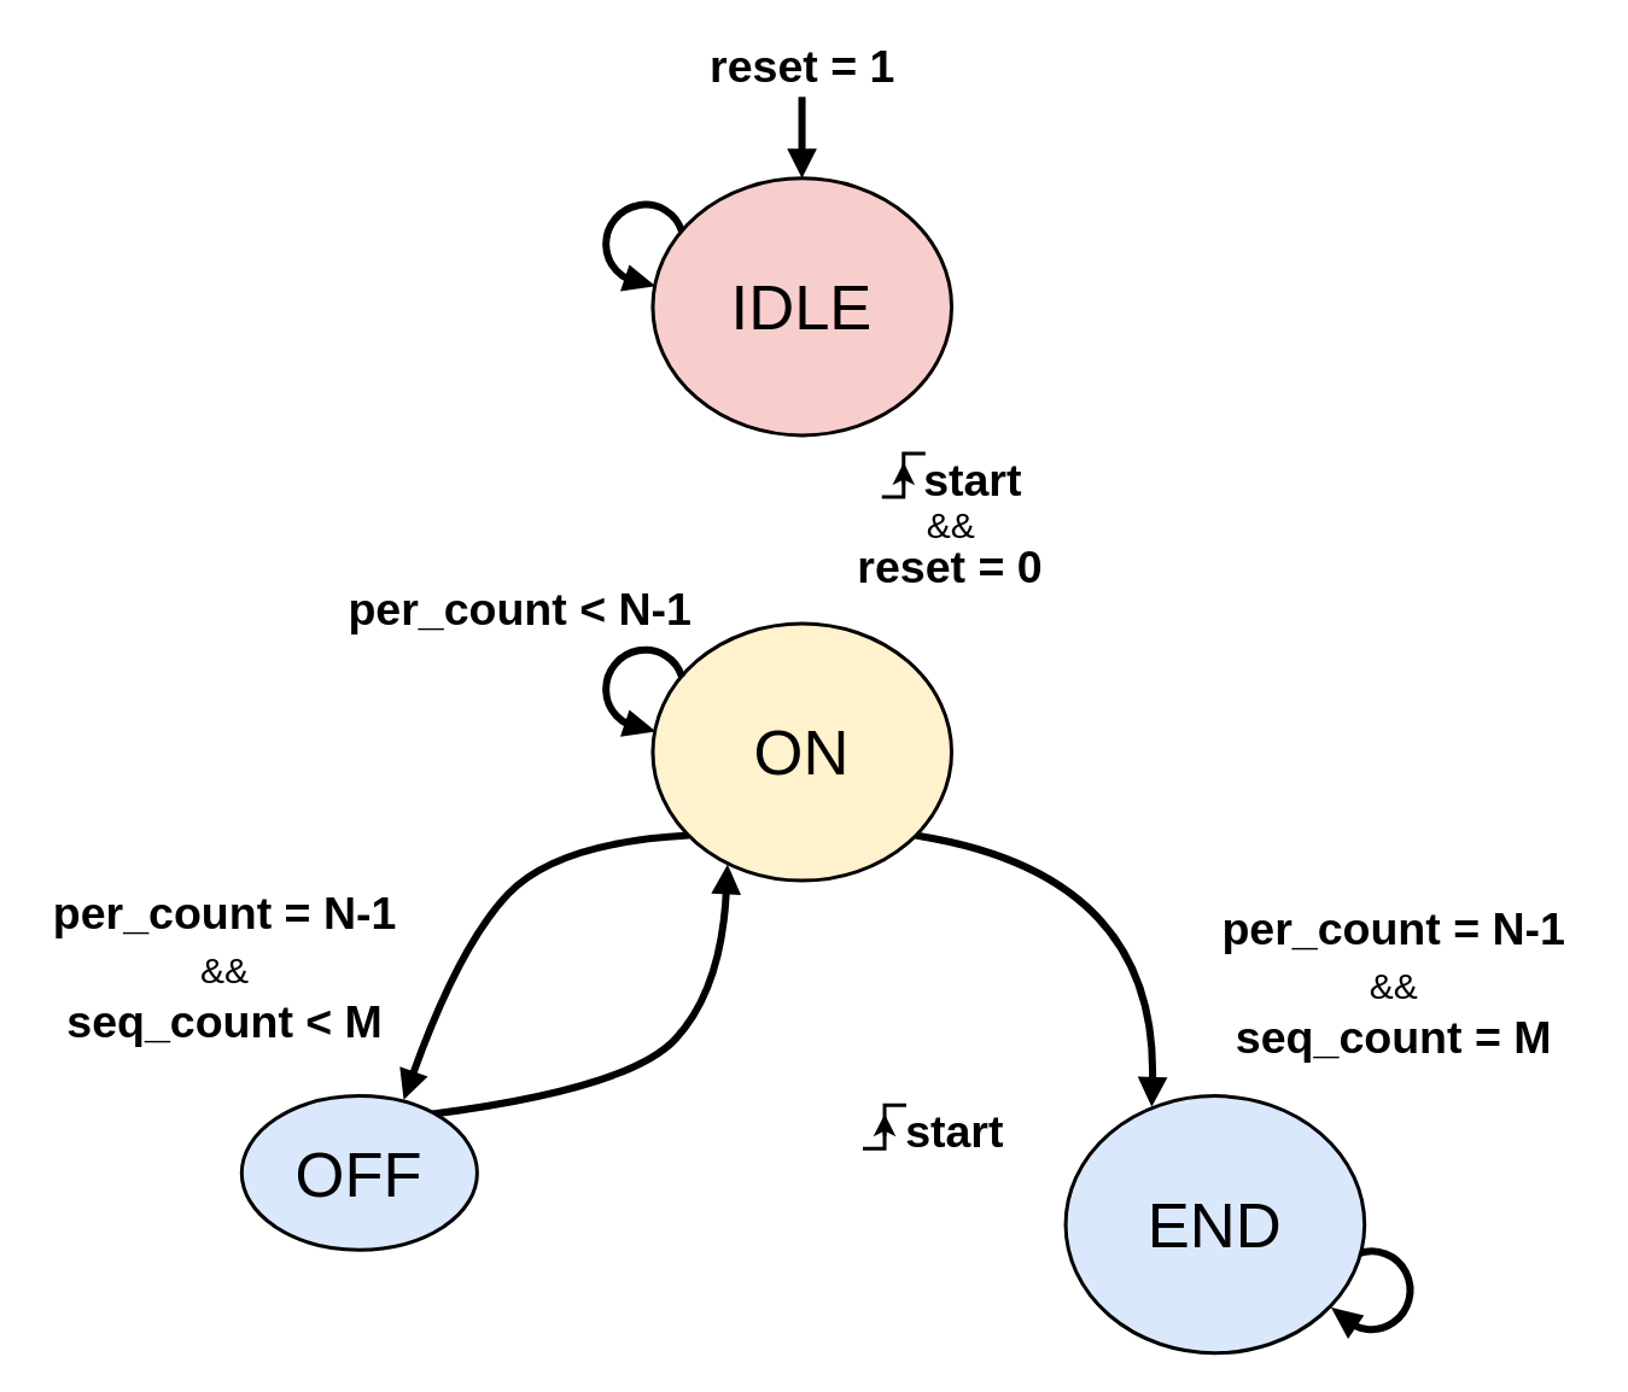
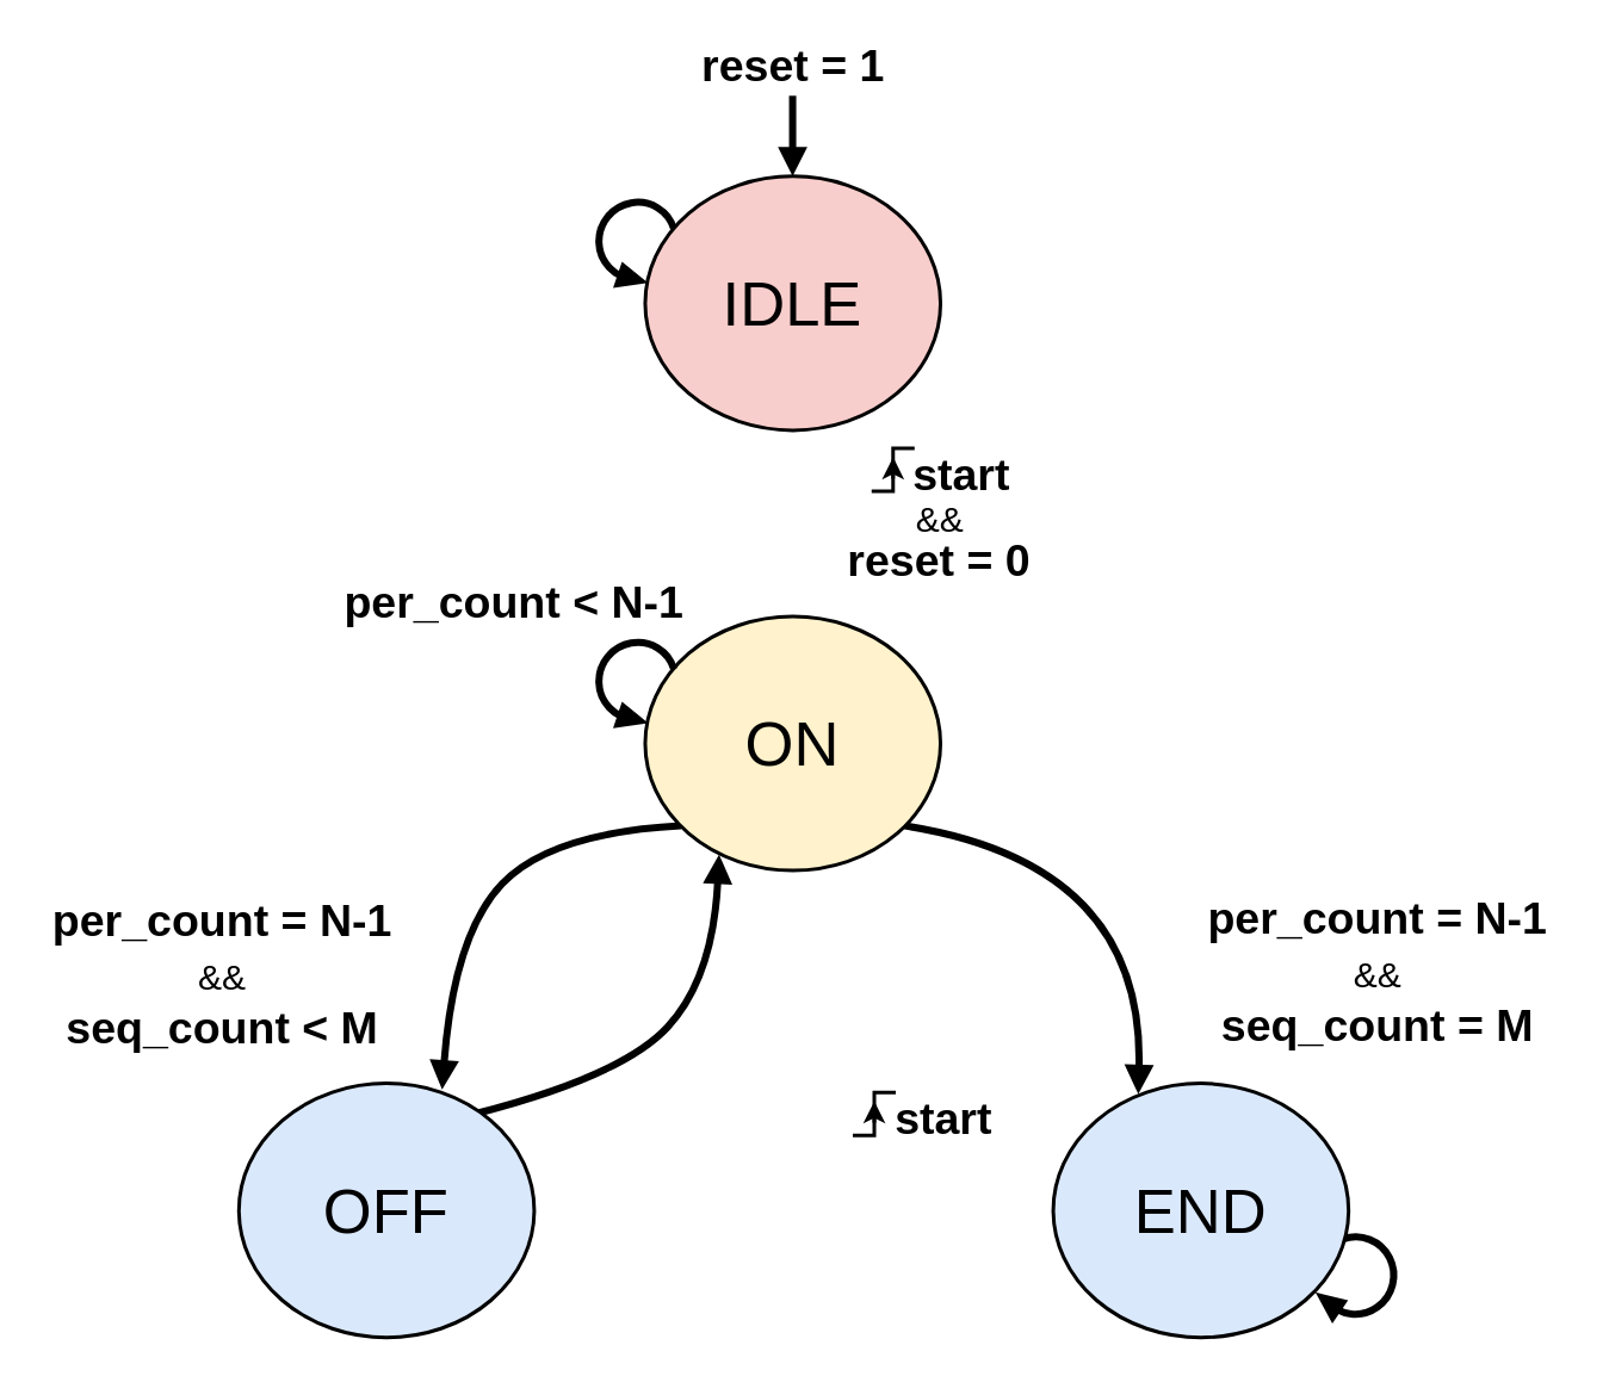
  <mxCell id="0" />
  <mxCell id="1" parent="0" />
  <mxCell id="2" value="" style="endArrow=block;html=1;rounded=0;strokeWidth=4;endFill=1;" parent="1" edge="1"><mxGeometry width="50" height="50" relative="1" as="geometry"><mxPoint x="442.37" y="53" as="sourcePoint" /><mxPoint x="442.37" y="98" as="targetPoint" /></mxGeometry></mxCell>
  <mxCell id="3" value="reset = 1" style="text;html=1;strokeColor=none;fillColor=none;align=center;verticalAlign=middle;whiteSpace=wrap;rounded=0;fontSize=25;fontStyle=1" parent="1" vertex="1"><mxGeometry x="376.69" y="20" width="131.62" height="30" as="geometry" /></mxCell>
  <mxCell id="4" value="&amp;amp;&amp;amp;" style="text;html=1;strokeColor=none;fillColor=none;align=center;verticalAlign=middle;whiteSpace=wrap;rounded=0;fontSize=20;" parent="1" vertex="1"><mxGeometry x="498.5" y="275" width="52" height="27" as="geometry" /></mxCell>
  <mxCell id="5" value="reset = 0" style="text;html=1;strokeColor=none;fillColor=none;align=center;verticalAlign=middle;whiteSpace=wrap;rounded=0;fontSize=25;fontStyle=1" parent="1" vertex="1"><mxGeometry x="472" y="301" width="105" height="21" as="geometry" /></mxCell>
  <mxCell id="6" value="" style="group;fontStyle=1" parent="1" vertex="1" connectable="0"><mxGeometry x="498.5" y="250" width="59" height="27" as="geometry" /></mxCell>
  <mxCell id="7" value="start" style="text;html=1;strokeColor=none;fillColor=none;align=center;verticalAlign=middle;whiteSpace=wrap;rounded=0;fontSize=25;fontStyle=1" parent="6" vertex="1"><mxGeometry x="12.5" width="52" height="27" as="geometry" /></mxCell>
  <mxCell id="8" value="" style="group" parent="6" vertex="1" connectable="0"><mxGeometry width="10" height="24" as="geometry" /></mxCell>
  <mxCell id="9" value="" style="endArrow=none;html=1;rounded=0;edgeStyle=orthogonalEdgeStyle;endFill=0;strokeWidth=2;" parent="8" edge="1"><mxGeometry width="50" height="50" relative="1" as="geometry"><mxPoint x="-12" y="24" as="sourcePoint" /><mxPoint x="12" as="targetPoint" /><Array as="points"><mxPoint y="24" /><mxPoint /><mxPoint x="10" /></Array></mxGeometry></mxCell>
  <mxCell id="10" value="" style="endArrow=classic;html=1;rounded=0;strokeWidth=2;endFill=1;" parent="8" edge="1"><mxGeometry width="50" height="50" relative="1" as="geometry"><mxPoint y="17" as="sourcePoint" /><mxPoint y="5" as="targetPoint" /></mxGeometry></mxCell>
  <mxCell id="11" value="" style="endArrow=block;html=1;strokeWidth=4;entryX=0.688;entryY=0.024;entryDx=0;entryDy=0;entryPerimeter=0;exitX=0.121;exitY=0.824;exitDx=0;exitDy=0;exitPerimeter=0;endFill=1;curved=1;" parent="1" source="17" target="15" edge="1"><mxGeometry width="50" height="50" relative="1" as="geometry"><mxPoint x="375" y="456" as="sourcePoint" /><mxPoint x="361" y="560" as="targetPoint" /><Array as="points"><mxPoint x="307" y="465" /><mxPoint x="253" y="522" /></Array></mxGeometry></mxCell>
  <mxCell id="12" value="" style="endArrow=none;html=1;strokeWidth=4;entryX=0.801;entryY=0.119;entryDx=0;entryDy=0;exitX=0.25;exitY=0.937;exitDx=0;exitDy=0;exitPerimeter=0;entryPerimeter=0;endFill=0;startArrow=block;startFill=1;curved=1;" parent="1" source="17" target="15" edge="1"><mxGeometry width="50" height="50" relative="1" as="geometry"><mxPoint x="404" y="488" as="sourcePoint" /><mxPoint x="390" y="592" as="targetPoint" /><Array as="points"><mxPoint x="398" y="546" /><mxPoint x="347" y="601" /></Array></mxGeometry></mxCell>
  <mxCell id="13" value="per_count &amp;lt; N-1" style="text;html=1;strokeColor=none;fillColor=none;align=center;verticalAlign=middle;whiteSpace=wrap;rounded=0;fontSize=25;fontStyle=1" parent="1" vertex="1"><mxGeometry x="187" y="324" width="200" height="21" as="geometry" /></mxCell>
- <mxCell id="14" value="per_count = N-1&lt;br&gt;&lt;span style=&quot;font-weight: normal;&quot;&gt;&lt;font style=&quot;font-size: 20px;&quot;&gt;&amp;amp;&amp;amp;&lt;/font&gt;&lt;br&gt;&lt;/span&gt;seq_count &amp;lt; M" style="text;html=1;strokeColor=none;fillColor=none;align=center;verticalAlign=middle;whiteSpace=wrap;rounded=0;fontSize=25;fontStyle=1" parent="1" vertex="1"><mxGeometry x="20" y="485" width="208" height="95" as="geometry" /></mxCell>
- <mxCell id="15" value="OFF" style="ellipse;whiteSpace=wrap;html=1;fontSize=35;strokeWidth=2;fillColor=#dae8fc;strokeColor=#000000;" parent="1" vertex="1"><mxGeometry x="133" y="605" width="130" height="85" as="geometry" /></mxCell>
+ <mxCell id="14" value="per_count = N-1&lt;br&gt;&lt;span style=&quot;font-weight: normal;&quot;&gt;&lt;font style=&quot;font-size: 20px;&quot;&gt;&amp;amp;&amp;amp;&lt;/font&gt;&lt;br&gt;&lt;/span&gt;seq_count &amp;lt; M" style="text;html=1;strokeColor=none;fillColor=none;align=center;verticalAlign=middle;whiteSpace=wrap;rounded=0;fontSize=25;fontStyle=1" parent="1" vertex="1"><mxGeometry x="20" y="495" width="208" height="95" as="geometry" /></mxCell>
+ <mxCell id="15" value="OFF" style="ellipse;whiteSpace=wrap;html=1;fontSize=35;strokeWidth=2;fillColor=#dae8fc;strokeColor=#000000;" parent="1" vertex="1"><mxGeometry x="133" y="605" width="165" height="142" as="geometry" /></mxCell>
  <mxCell id="16" value="" style="endArrow=none;html=1;strokeWidth=4;entryX=0.744;entryY=0.943;entryDx=0;entryDy=0;entryPerimeter=0;exitX=0.288;exitY=0.042;exitDx=0;exitDy=0;exitPerimeter=0;curved=1;endFill=0;startArrow=block;startFill=1;" parent="1" source="28" edge="1"><mxGeometry width="50" height="50" relative="1" as="geometry"><mxPoint x="639" y="605" as="sourcePoint" /><mxPoint x="505" y="461" as="targetPoint" /><Array as="points"><mxPoint x="639" y="482" /></Array></mxGeometry></mxCell>
  <mxCell id="17" value="ON" style="ellipse;whiteSpace=wrap;html=1;fontSize=35;strokeWidth=2;fillColor=#fff2cc;strokeColor=#000000;" parent="1" vertex="1"><mxGeometry x="360" y="344" width="165" height="142" as="geometry" /></mxCell>
  <mxCell id="18" value="per_count = N-1&lt;br&gt;&lt;span style=&quot;font-weight: normal;&quot;&gt;&lt;font style=&quot;font-size: 20px;&quot;&gt;&amp;amp;&amp;amp;&lt;/font&gt;&lt;br&gt;&lt;/span&gt;seq_count = M" style="text;html=1;strokeColor=none;fillColor=none;align=center;verticalAlign=middle;whiteSpace=wrap;rounded=0;fontSize=25;fontStyle=1" parent="1" vertex="1"><mxGeometry x="662" y="494" width="215" height="95" as="geometry" /></mxCell>
  <mxCell id="19" value="" style="group" parent="1" vertex="1" connectable="0"><mxGeometry x="488" y="610" width="65" height="27" as="geometry" /></mxCell>
  <mxCell id="20" value="start" style="text;html=1;strokeColor=none;fillColor=none;align=center;verticalAlign=middle;whiteSpace=wrap;rounded=0;fontSize=25;fontStyle=1" parent="19" vertex="1"><mxGeometry x="13" width="52" height="27" as="geometry" /></mxCell>
  <mxCell id="21" value="" style="group" parent="19" vertex="1" connectable="0"><mxGeometry width="10" height="24" as="geometry" /></mxCell>
  <mxCell id="22" value="" style="endArrow=none;html=1;rounded=0;edgeStyle=orthogonalEdgeStyle;endFill=0;strokeWidth=2;" parent="21" edge="1"><mxGeometry width="50" height="50" relative="1" as="geometry"><mxPoint x="-12" y="24" as="sourcePoint" /><mxPoint x="12" as="targetPoint" /><Array as="points"><mxPoint y="24" /><mxPoint /><mxPoint x="10" /></Array></mxGeometry></mxCell>
  <mxCell id="23" value="" style="endArrow=classic;html=1;rounded=0;strokeWidth=2;endFill=1;" parent="21" edge="1"><mxGeometry width="50" height="50" relative="1" as="geometry"><mxPoint y="17" as="sourcePoint" /><mxPoint y="5" as="targetPoint" /></mxGeometry></mxCell>
  <mxCell id="24" value="" style="verticalLabelPosition=bottom;shadow=0;dashed=0;align=center;html=1;verticalAlign=top;shape=mxgraph.electrical.rot_mech.verticalLabelPosition=bottom;shadow=0;dashed=0;align=center;fillColor=strokeColor;html=1;verticalAlign=top;strokeWidth=4;shape=mxgraph.electrical.rot_mech.rotation;rotation=129;" parent="1" vertex="1"><mxGeometry x="327.37" y="359" width="49.32" height="38" as="geometry" /></mxCell>
  <mxCell id="25" value="" style="verticalLabelPosition=bottom;shadow=0;dashed=0;align=center;html=1;verticalAlign=top;shape=mxgraph.electrical.rot_mech.verticalLabelPosition=bottom;shadow=0;dashed=0;align=center;fillColor=strokeColor;html=1;verticalAlign=top;strokeWidth=4;shape=mxgraph.electrical.rot_mech.rotation;rotation=129;" parent="1" vertex="1"><mxGeometry x="327.37" y="113" width="49.32" height="38" as="geometry" /></mxCell>
  <mxCell id="26" value="IDLE" style="ellipse;whiteSpace=wrap;html=1;fontSize=35;fillColor=#f8cecc;strokeColor=#000000;strokeWidth=2;" parent="1" vertex="1"><mxGeometry x="360" y="98" width="165" height="142" as="geometry" /></mxCell>
  <mxCell id="27" value="" style="verticalLabelPosition=bottom;shadow=0;dashed=0;align=center;html=1;verticalAlign=top;shape=mxgraph.electrical.rot_mech.verticalLabelPosition=bottom;shadow=0;dashed=0;align=center;fillColor=strokeColor;html=1;verticalAlign=top;strokeWidth=4;shape=mxgraph.electrical.rot_mech.rotation;rotation=104;flipV=1;" parent="1" vertex="1"><mxGeometry x="736" y="695" width="49.32" height="38" as="geometry" /></mxCell>
  <mxCell id="28" value="END" style="ellipse;whiteSpace=wrap;html=1;fontSize=35;strokeWidth=2;fillColor=#dae8fc;strokeColor=#000000;" parent="1" vertex="1"><mxGeometry x="588" y="605" width="165" height="142" as="geometry" /></mxCell>
